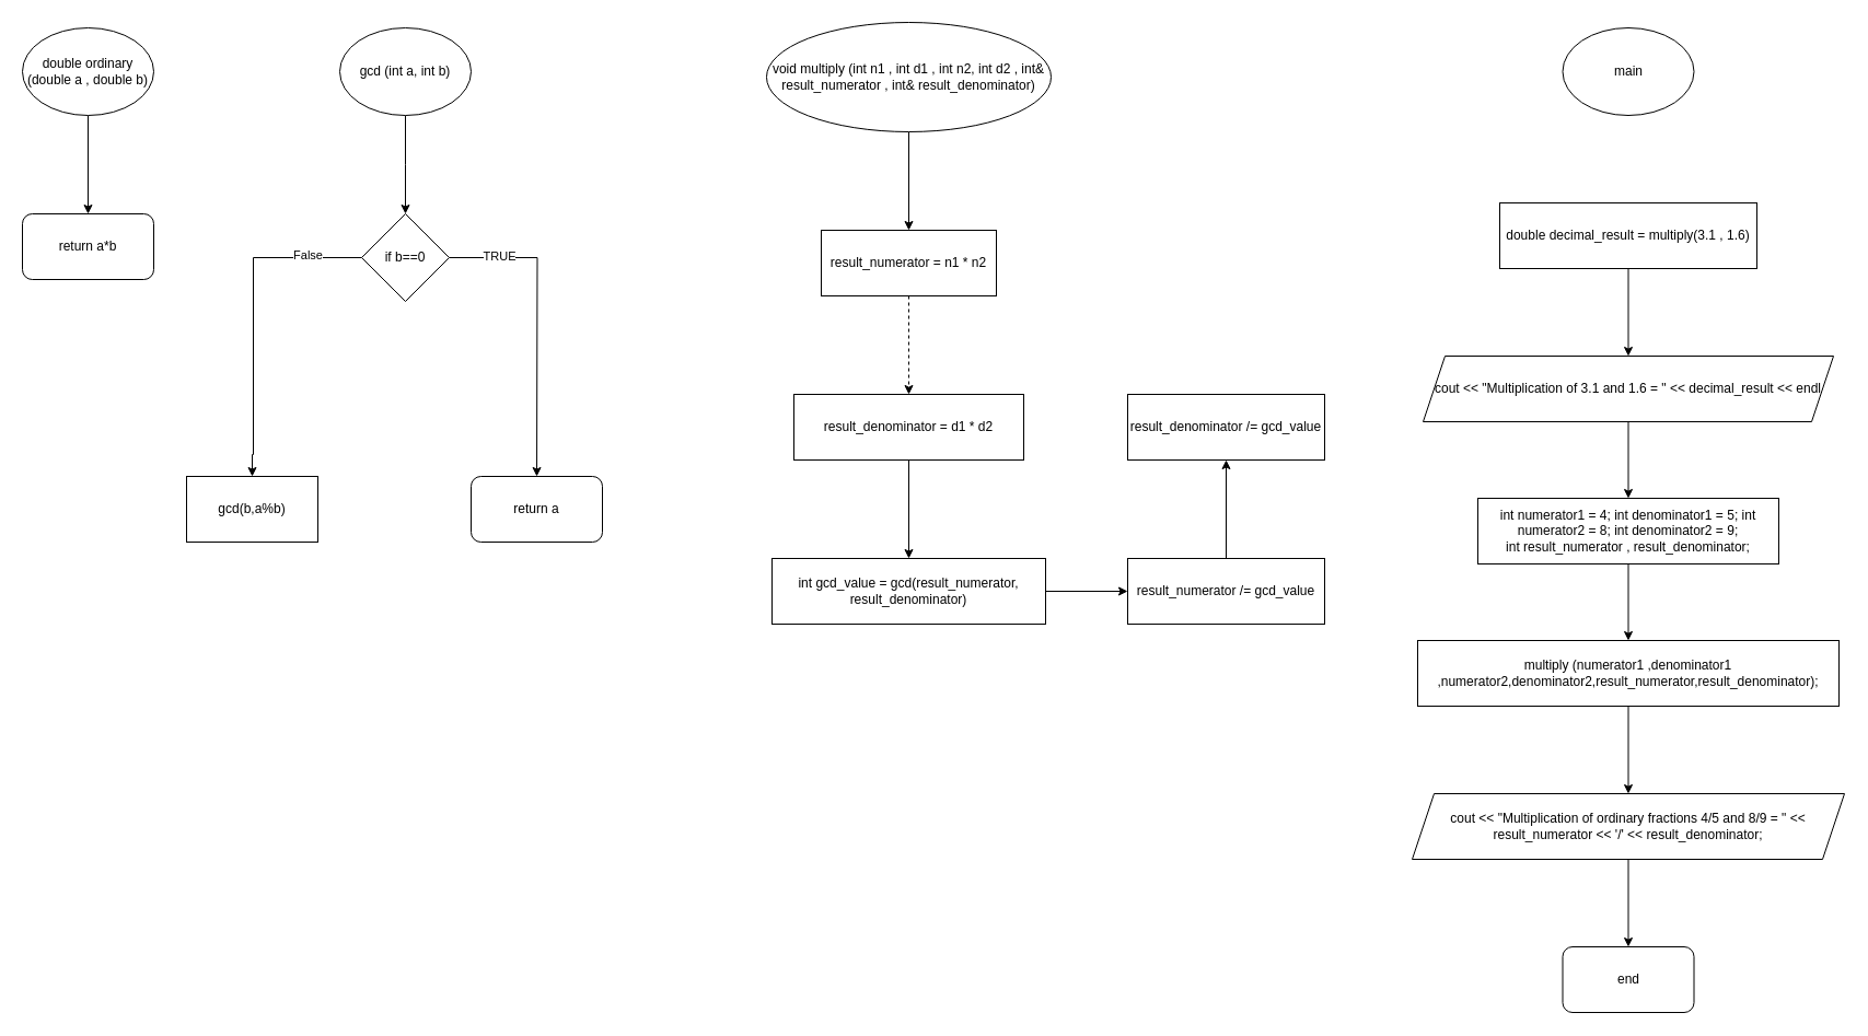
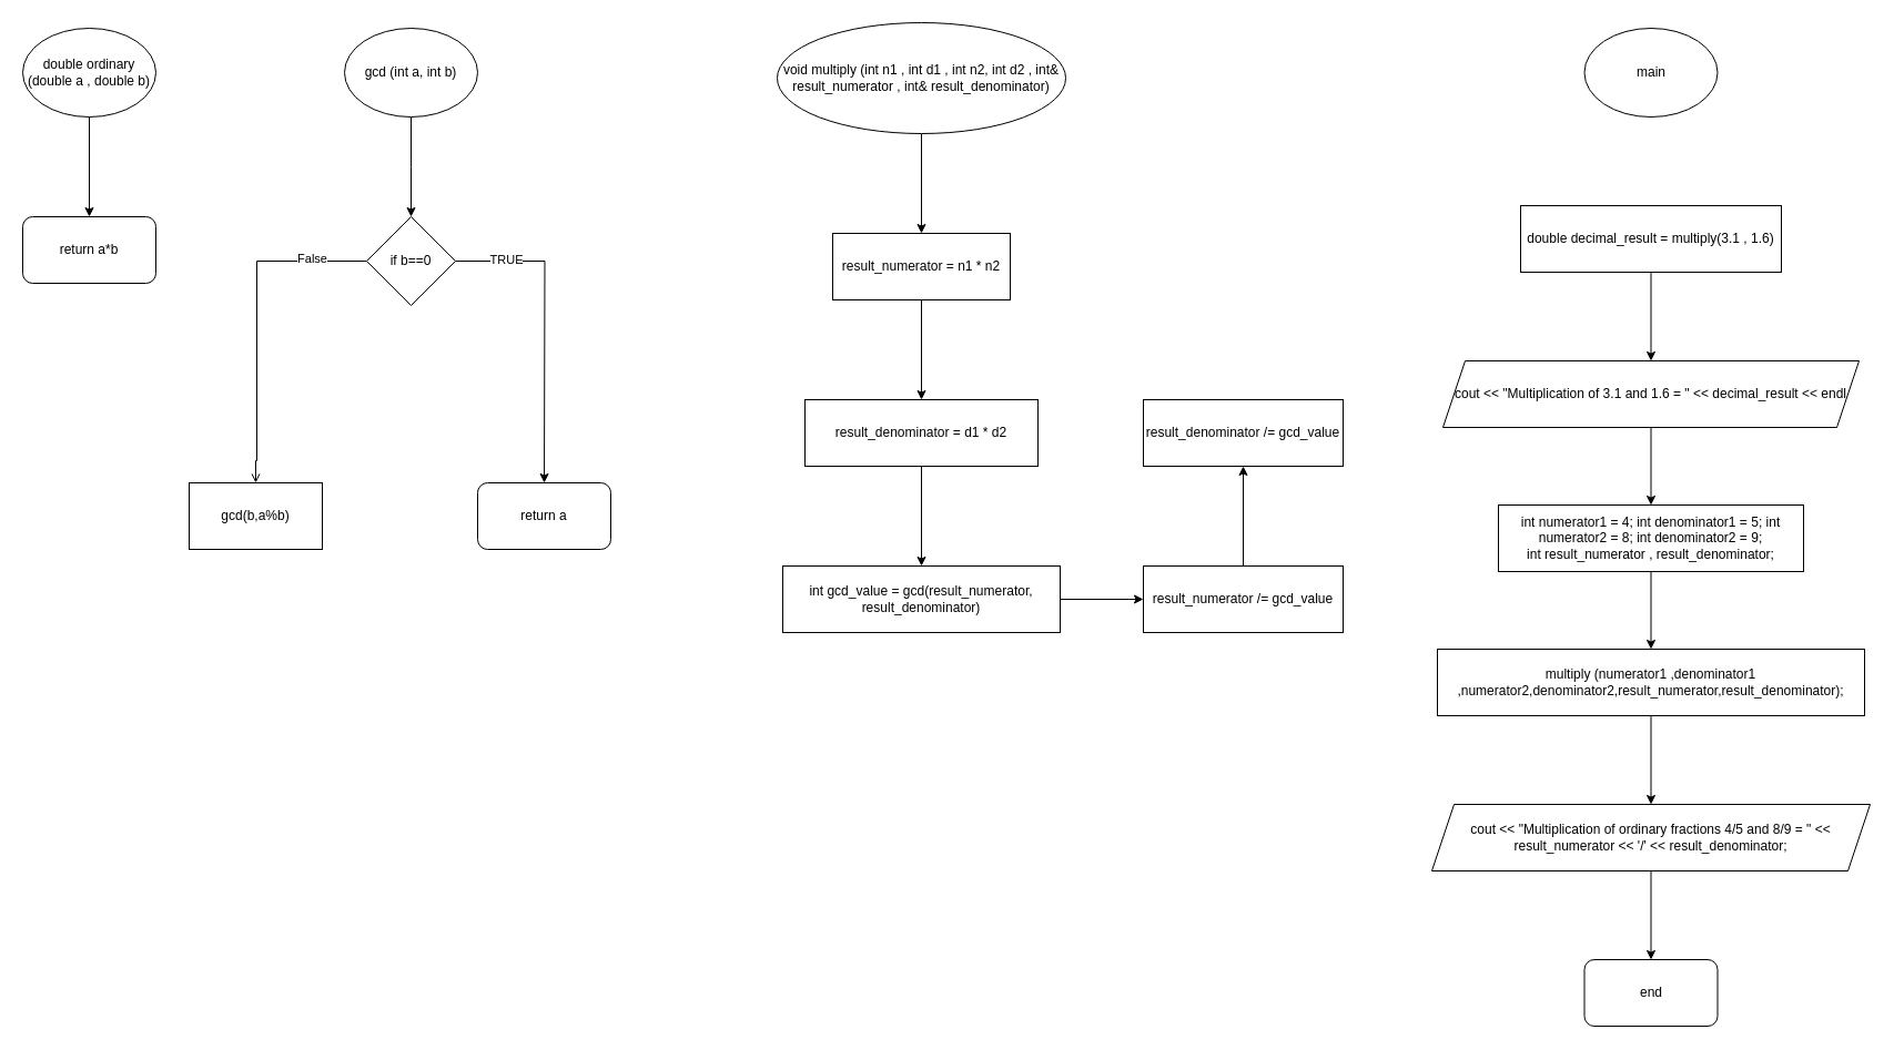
  <mxCell id="0" />
  <mxCell id="1" parent="0" />
  <mxCell id="2" value="" style="edgeStyle=orthogonalEdgeStyle;rounded=0;orthogonalLoop=1;jettySize=auto;html=1;" edge="1" parent="1" source="3" target="4"><mxGeometry relative="1" as="geometry" /></mxCell>
  <mxCell id="3" value="double ordinary (double a , double b)" style="ellipse;whiteSpace=wrap;html=1;" parent="1" vertex="1"><mxGeometry x="20" y="25" width="120" height="80" as="geometry" /></mxCell>
  <mxCell id="4" value="return a*b" style="rounded=1;whiteSpace=wrap;html=1;" vertex="1" parent="1"><mxGeometry x="20" y="195" width="120" height="60" as="geometry" /></mxCell>
  <mxCell id="5" value="" style="edgeStyle=orthogonalEdgeStyle;rounded=0;orthogonalLoop=1;jettySize=auto;html=1;" edge="1" parent="1" source="6"><mxGeometry relative="1" as="geometry"><mxPoint x="370" y="195" as="targetPoint" /></mxGeometry></mxCell>
  <mxCell id="6" value="gcd&amp;nbsp;(int a, int b)" style="ellipse;whiteSpace=wrap;html=1;" vertex="1" parent="1"><mxGeometry x="310" y="25" width="120" height="80" as="geometry" /></mxCell>
  <mxCell id="7" value="" style="edgeStyle=orthogonalEdgeStyle;rounded=0;orthogonalLoop=1;jettySize=auto;html=1;" edge="1" parent="1" source="11"><mxGeometry relative="1" as="geometry"><mxPoint x="490.029" y="435" as="targetPoint" /></mxGeometry></mxCell>
  <mxCell id="8" value="TRUE" style="edgeLabel;html=1;align=center;verticalAlign=middle;resizable=0;points=[];" vertex="1" connectable="0" parent="7"><mxGeometry x="-0.677" y="2" relative="1" as="geometry"><mxPoint as="offset" /></mxGeometry></mxCell>
- <mxCell id="9" value="" style="edgeStyle=orthogonalEdgeStyle;rounded=0;orthogonalLoop=1;jettySize=auto;html=1;entryX=0.5;entryY=0;entryDx=0;entryDy=0;" edge="1" parent="1" source="11" target="13"><mxGeometry relative="1" as="geometry"><mxPoint x="230" y="415" as="targetPoint" /><Array as="points"><mxPoint x="231" y="235" /><mxPoint x="231" y="415" /><mxPoint x="230" y="415" /></Array></mxGeometry></mxCell>
+ <mxCell id="9" value="" style="edgeStyle=orthogonalEdgeStyle;rounded=0;orthogonalLoop=1;jettySize=auto;html=1;entryX=0.5;entryY=0;entryDx=0;entryDy=0;endArrow=open;" edge="1" parent="1" source="11" target="13"><mxGeometry relative="1" as="geometry"><mxPoint x="230" y="415" as="targetPoint" /><Array as="points"><mxPoint x="231" y="235" /><mxPoint x="231" y="415" /><mxPoint x="230" y="415" /></Array></mxGeometry></mxCell>
  <mxCell id="10" value="False" style="edgeLabel;html=1;align=center;verticalAlign=middle;resizable=0;points=[];" vertex="1" connectable="0" parent="9"><mxGeometry x="-0.665" y="-3" relative="1" as="geometry"><mxPoint as="offset" /></mxGeometry></mxCell>
  <mxCell id="11" value="if b==0" style="rhombus;whiteSpace=wrap;html=1;" vertex="1" parent="1"><mxGeometry x="330" y="195" width="80" height="80" as="geometry" /></mxCell>
  <mxCell id="12" value="return a" style="rounded=1;whiteSpace=wrap;html=1;" vertex="1" parent="1"><mxGeometry x="430" y="435" width="120" height="60" as="geometry" /></mxCell>
  <mxCell id="13" value="gcd(b,a%b)" style="rounded=0;whiteSpace=wrap;html=1;" vertex="1" parent="1"><mxGeometry x="170" y="435" width="120" height="60" as="geometry" /></mxCell>
  <mxCell id="14" value="" style="edgeStyle=orthogonalEdgeStyle;rounded=0;orthogonalLoop=1;jettySize=auto;html=1;" edge="1" parent="1" source="15" target="17"><mxGeometry relative="1" as="geometry" /></mxCell>
  <mxCell id="15" value="void multiply (int n1 , int d1 , int n2, int d2 , int&amp;amp; result_numerator , int&amp;amp; result_denominator)" style="ellipse;whiteSpace=wrap;html=1;" vertex="1" parent="1"><mxGeometry x="700" y="20" width="260" height="100" as="geometry" /></mxCell>
- <mxCell id="16" value="" style="edgeStyle=orthogonalEdgeStyle;rounded=0;orthogonalLoop=1;jettySize=auto;html=1;dashed=1;" edge="1" parent="1" source="17" target="19"><mxGeometry relative="1" as="geometry" /></mxCell>
+ <mxCell id="16" value="" style="edgeStyle=orthogonalEdgeStyle;rounded=0;orthogonalLoop=1;jettySize=auto;html=1;" edge="1" parent="1" source="17" target="19"><mxGeometry relative="1" as="geometry" /></mxCell>
  <mxCell id="17" value="result_numerator = n1 * n2" style="whiteSpace=wrap;html=1;" vertex="1" parent="1"><mxGeometry x="750" y="210" width="160" height="60" as="geometry" /></mxCell>
  <mxCell id="18" value="" style="edgeStyle=orthogonalEdgeStyle;rounded=0;orthogonalLoop=1;jettySize=auto;html=1;" edge="1" parent="1" source="19" target="21"><mxGeometry relative="1" as="geometry" /></mxCell>
  <mxCell id="19" value="result_denominator = d1 * d2" style="whiteSpace=wrap;html=1;" vertex="1" parent="1"><mxGeometry x="725" y="360" width="210" height="60" as="geometry" /></mxCell>
  <mxCell id="20" value="" style="edgeStyle=orthogonalEdgeStyle;rounded=0;orthogonalLoop=1;jettySize=auto;html=1;" edge="1" parent="1" source="21" target="23"><mxGeometry relative="1" as="geometry" /></mxCell>
  <mxCell id="21" value="int gcd_value = gcd(result_numerator, result_denominator)" style="whiteSpace=wrap;html=1;" vertex="1" parent="1"><mxGeometry x="705" y="510" width="250" height="60" as="geometry" /></mxCell>
  <mxCell id="22" value="" style="edgeStyle=orthogonalEdgeStyle;rounded=0;orthogonalLoop=1;jettySize=auto;html=1;" edge="1" parent="1" source="23" target="24"><mxGeometry relative="1" as="geometry" /></mxCell>
  <mxCell id="23" value="result_numerator /= gcd_value" style="whiteSpace=wrap;html=1;" vertex="1" parent="1"><mxGeometry x="1030" y="510" width="180" height="60" as="geometry" /></mxCell>
  <mxCell id="24" value="result_denominator /= gcd_value" style="whiteSpace=wrap;html=1;" vertex="1" parent="1"><mxGeometry x="1030" y="360" width="180" height="60" as="geometry" /></mxCell>
  <mxCell id="25" value="main" style="ellipse;whiteSpace=wrap;html=1;" vertex="1" parent="1"><mxGeometry x="1427.5" y="25" width="120" height="80" as="geometry" /></mxCell>
  <mxCell id="26" value="" style="edgeStyle=orthogonalEdgeStyle;rounded=0;orthogonalLoop=1;jettySize=auto;html=1;" edge="1" parent="1" source="27" target="29"><mxGeometry relative="1" as="geometry" /></mxCell>
  <mxCell id="27" value="double decimal_result = multiply(3.1 , 1.6)" style="whiteSpace=wrap;html=1;" vertex="1" parent="1"><mxGeometry x="1370" y="185" width="235" height="60" as="geometry" /></mxCell>
  <mxCell id="28" value="" style="edgeStyle=orthogonalEdgeStyle;rounded=0;orthogonalLoop=1;jettySize=auto;html=1;" edge="1" parent="1" source="29" target="31"><mxGeometry relative="1" as="geometry" /></mxCell>
  <mxCell id="29" value="cout &amp;lt;&amp;lt; &quot;Multiplication of 3.1 and 1.6 = &quot; &amp;lt;&amp;lt; decimal_result &amp;lt;&amp;lt; endl" style="shape=parallelogram;perimeter=parallelogramPerimeter;whiteSpace=wrap;html=1;fixedSize=1;" vertex="1" parent="1"><mxGeometry x="1300" y="325" width="375" height="60" as="geometry" /></mxCell>
  <mxCell id="30" value="" style="edgeStyle=orthogonalEdgeStyle;rounded=0;orthogonalLoop=1;jettySize=auto;html=1;" edge="1" parent="1" source="31" target="33"><mxGeometry relative="1" as="geometry" /></mxCell>
  <mxCell id="31" value="int numerator1 = 4; int denominator1 = 5; int numerator2 = 8; int denominator2 = 9;&lt;div&gt;int result_numerator , result_denominator;&lt;/div&gt;" style="whiteSpace=wrap;html=1;" vertex="1" parent="1"><mxGeometry x="1350" y="455" width="275" height="60" as="geometry" /></mxCell>
  <mxCell id="32" value="" style="edgeStyle=orthogonalEdgeStyle;rounded=0;orthogonalLoop=1;jettySize=auto;html=1;" edge="1" parent="1" source="33" target="35"><mxGeometry relative="1" as="geometry" /></mxCell>
  <mxCell id="33" value="multiply (numerator1 ,denominator1 ,numerator2,denominator2,result_numerator,result_denominator);" style="whiteSpace=wrap;html=1;" vertex="1" parent="1"><mxGeometry x="1295" y="585" width="385" height="60" as="geometry" /></mxCell>
  <mxCell id="34" value="" style="edgeStyle=orthogonalEdgeStyle;rounded=0;orthogonalLoop=1;jettySize=auto;html=1;" edge="1" parent="1" source="35" target="36"><mxGeometry relative="1" as="geometry" /></mxCell>
  <mxCell id="35" value="cout &amp;lt;&amp;lt; &quot;Multiplication of ordinary fractions 4/5 and 8/9 = &quot; &amp;lt;&amp;lt; result_numerator &amp;lt;&amp;lt; '/' &amp;lt;&amp;lt; result_denominator;" style="shape=parallelogram;perimeter=parallelogramPerimeter;whiteSpace=wrap;html=1;fixedSize=1;" vertex="1" parent="1"><mxGeometry x="1290" y="725" width="395" height="60" as="geometry" /></mxCell>
  <mxCell id="36" value="end" style="rounded=1;whiteSpace=wrap;html=1;" vertex="1" parent="1"><mxGeometry x="1427.5" y="865" width="120" height="60" as="geometry" /></mxCell>
